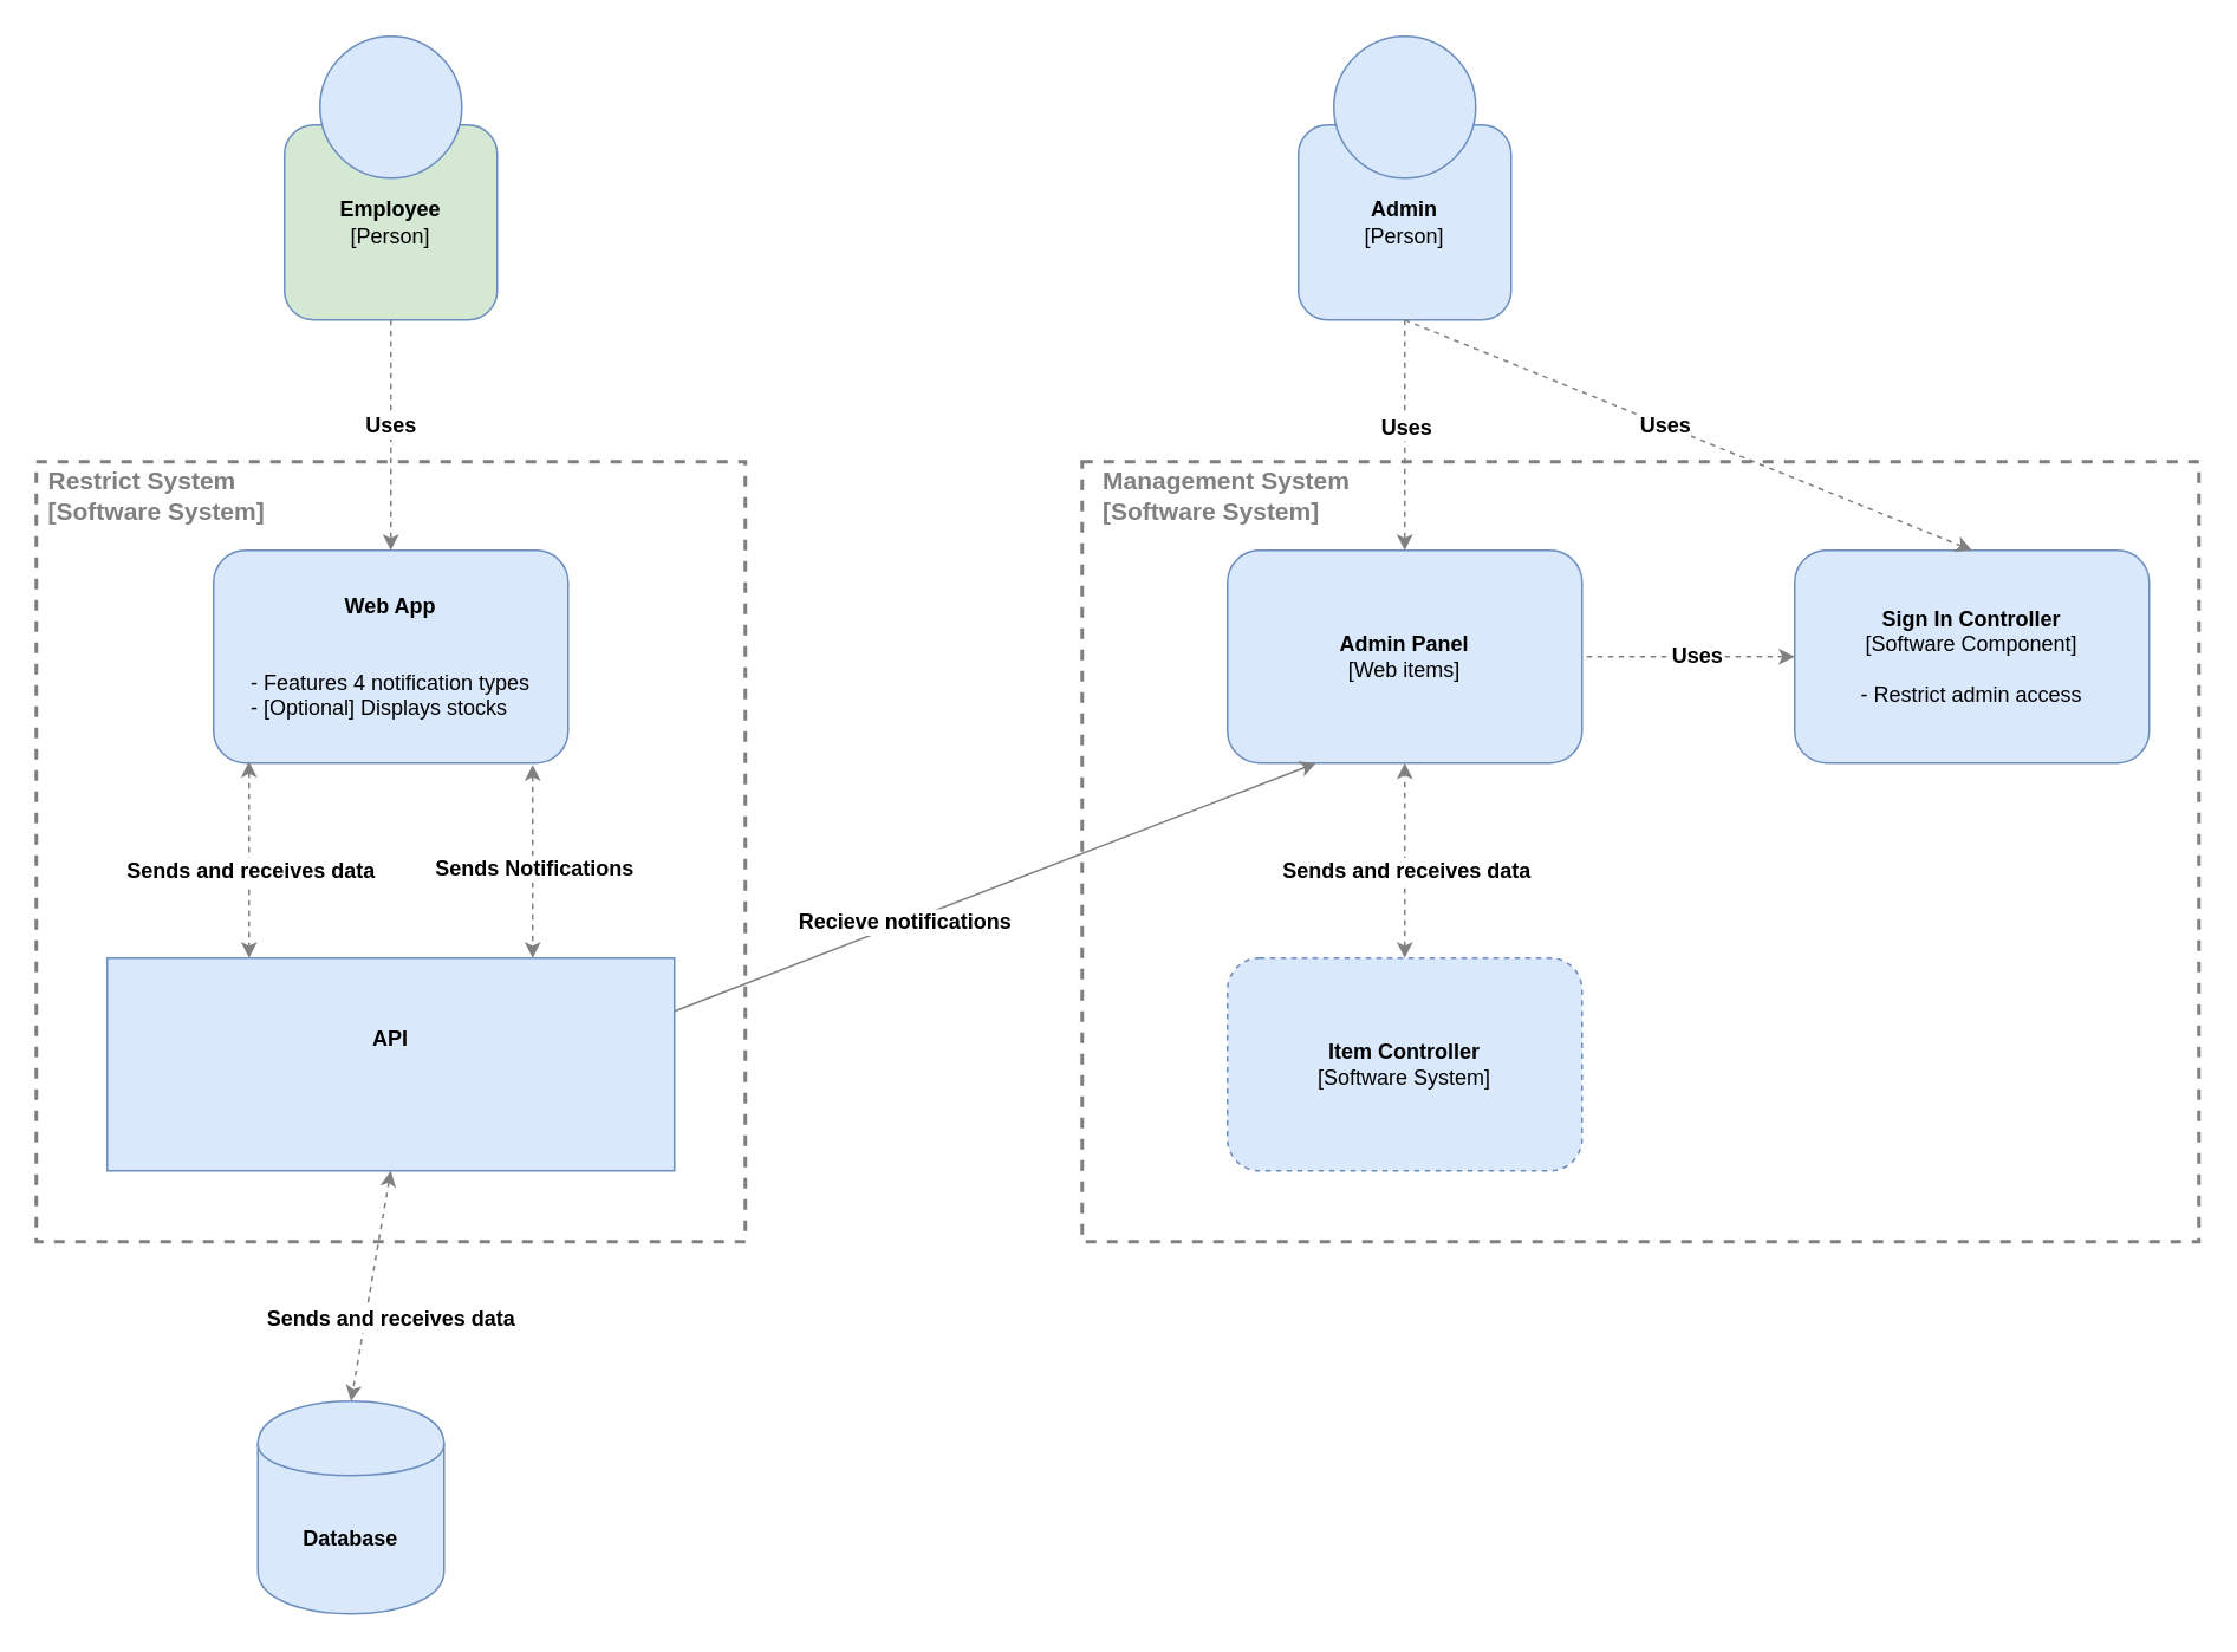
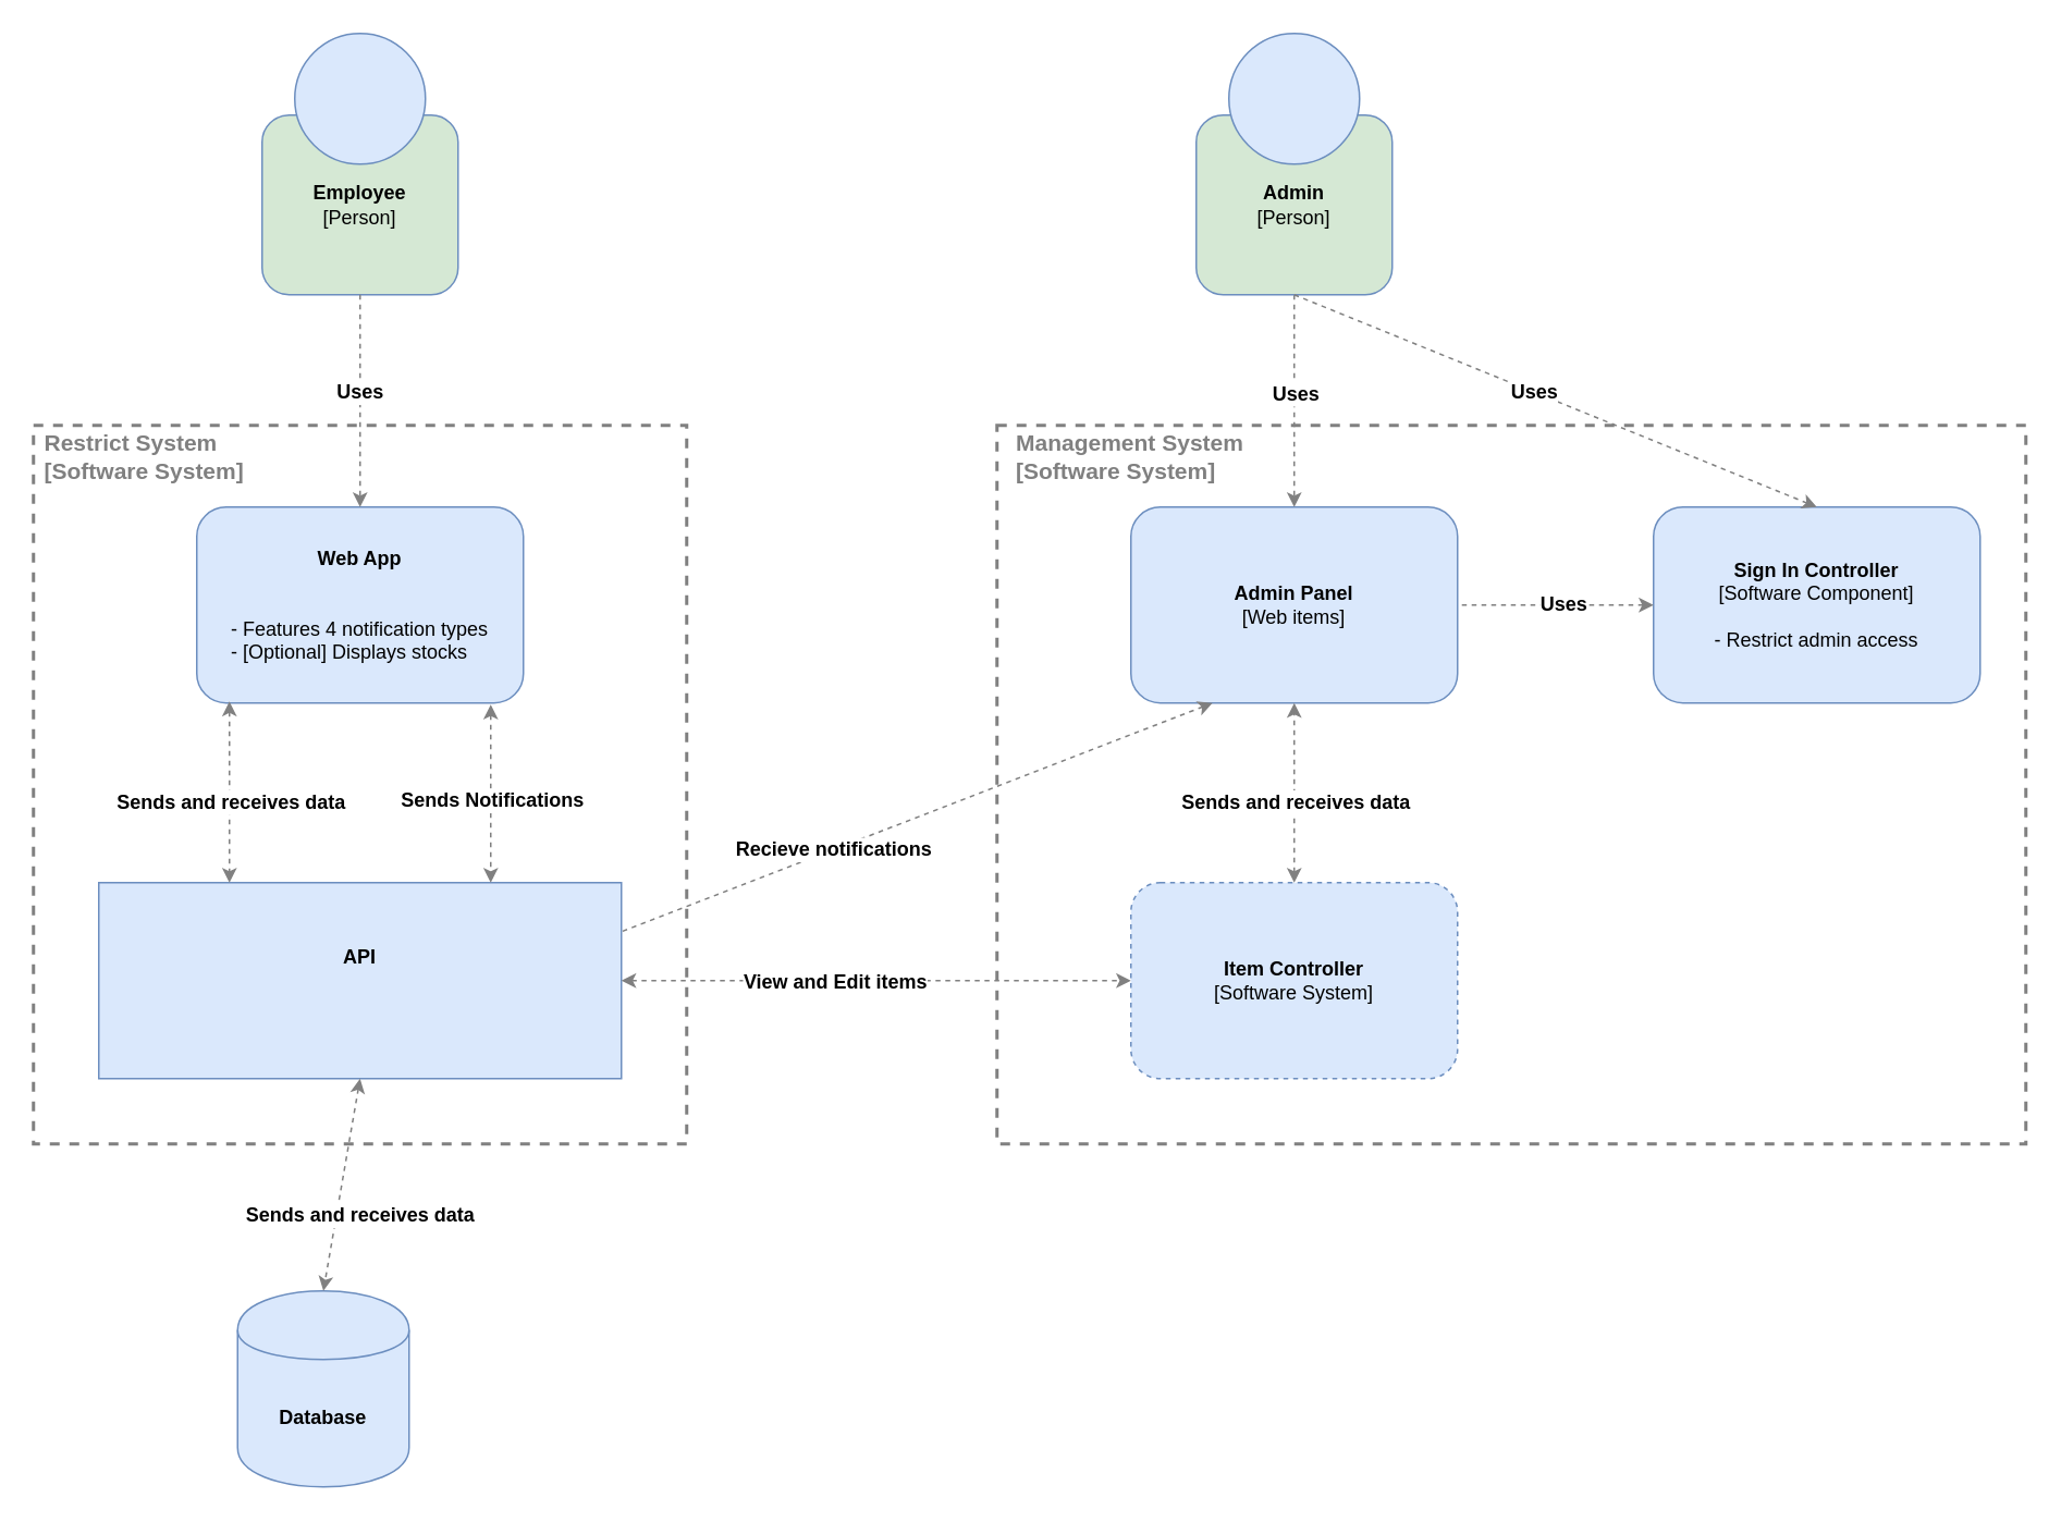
  <mxCell id="0" />
  <mxCell id="1" parent="0" />
  <mxCell id="2" value="" style="rounded=0;whiteSpace=wrap;html=1;strokeColor=#808080;strokeWidth=2;fillColor=none;dashed=1;" vertex="1" parent="1"><mxGeometry x="610" y="260" width="630" height="440" as="geometry" /></mxCell>
  <mxCell id="3" value="&lt;b&gt;Employee&lt;/b&gt;&lt;br&gt;[Person]&lt;br&gt;" style="rounded=1;whiteSpace=wrap;html=1;fillColor=#d5e8d4;strokeColor=#6c8ebf;" parent="1" vertex="1"><mxGeometry x="160" y="70" width="120" height="110" as="geometry" /></mxCell>
  <mxCell id="4" value="" style="ellipse;whiteSpace=wrap;html=1;aspect=fixed;fillColor=#dae8fc;strokeColor=#6c8ebf;" parent="1" vertex="1"><mxGeometry x="180" y="20" width="80" height="80" as="geometry" /></mxCell>
  <mxCell id="5" style="edgeStyle=orthogonalEdgeStyle;rounded=0;orthogonalLoop=1;jettySize=auto;html=1;exitX=0.5;exitY=1;exitDx=0;exitDy=0;entryX=0.5;entryY=0;entryDx=0;entryDy=0;dashed=1;startArrow=none;startFill=0;endArrow=classic;endFill=1;strokeColor=#808080;" edge="1" parent="1" source="7" target="21"><mxGeometry relative="1" as="geometry" /></mxCell>
  <mxCell id="6" value="&lt;b&gt;Uses&lt;/b&gt;" style="text;html=1;resizable=0;points=[];align=center;verticalAlign=middle;labelBackgroundColor=#ffffff;" vertex="1" connectable="0" parent="5"><mxGeometry x="0.25" y="-1" relative="1" as="geometry"><mxPoint x="1" y="-21" as="offset" /></mxGeometry></mxCell>
- <mxCell id="7" value="&lt;b&gt;Admin&lt;/b&gt;&lt;br&gt;[Person]&lt;br&gt;" style="rounded=1;whiteSpace=wrap;html=1;fillColor=#dae8fc;strokeColor=#6c8ebf;" parent="1" vertex="1"><mxGeometry x="732" y="70" width="120" height="110" as="geometry" /></mxCell>
+ <mxCell id="7" value="&lt;b&gt;Admin&lt;/b&gt;&lt;br&gt;[Person]&lt;br&gt;" style="rounded=1;whiteSpace=wrap;html=1;fillColor=#d5e8d4;strokeColor=#6c8ebf;" parent="1" vertex="1"><mxGeometry x="732" y="70" width="120" height="110" as="geometry" /></mxCell>
  <mxCell id="8" value="" style="ellipse;whiteSpace=wrap;html=1;aspect=fixed;fillColor=#dae8fc;strokeColor=#6c8ebf;" parent="1" vertex="1"><mxGeometry x="752" y="20" width="80" height="80" as="geometry" /></mxCell>
  <mxCell id="9" value="" style="rounded=0;whiteSpace=wrap;html=1;dashed=1;fillColor=none;strokeWidth=2;strokeColor=#808080;" vertex="1" parent="1"><mxGeometry x="20" y="260" width="400" height="440" as="geometry" /></mxCell>
  <mxCell id="10" value="&lt;b&gt;Web App&lt;/b&gt;&lt;br&gt;&lt;br&gt;&lt;br&gt;&lt;div style=&quot;text-align: left&quot;&gt;- Features 4 notification types&lt;/div&gt;&lt;div style=&quot;text-align: left&quot;&gt;- [Optional] Displays stocks&lt;/div&gt;" style="rounded=1;whiteSpace=wrap;html=1;fillColor=#dae8fc;strokeColor=#6c8ebf;" vertex="1" parent="1"><mxGeometry x="120" y="310" width="200" height="120" as="geometry" /></mxCell>
  <mxCell id="11" value="&lt;b&gt;API&lt;/b&gt;&lt;br&gt;&lt;br&gt;&lt;div style=&quot;text-align: left&quot;&gt;&lt;b&gt;&lt;br&gt;&lt;/b&gt;&lt;/div&gt;" style="whiteSpace=wrap;html=1;fillColor=#dae8fc;strokeColor=#6c8ebf;rounded=0;" vertex="1" parent="1"><mxGeometry x="60" y="540" width="320" height="120" as="geometry" /></mxCell>
  <mxCell id="12" value="&lt;b&gt;Database&lt;/b&gt;" style="shape=cylinder;whiteSpace=wrap;html=1;boundedLbl=1;backgroundOutline=1;rounded=0;strokeColor=#6c8ebf;strokeWidth=1;fillColor=#dae8fc;" vertex="1" parent="1"><mxGeometry x="145" y="790" width="105" height="120" as="geometry" /></mxCell>
  <mxCell id="13" value="&lt;b&gt;&lt;font style=&quot;font-size: 12px&quot;&gt;Uses&lt;/font&gt;&lt;/b&gt;" style="endArrow=classic;html=1;dashed=1;exitX=0.5;exitY=1;exitDx=0;exitDy=0;entryX=0.5;entryY=0;entryDx=0;entryDy=0;strokeColor=#808080;" edge="1" parent="1" source="3" target="10"><mxGeometry x="-0.077" width="50" height="50" relative="1" as="geometry"><mxPoint x="240" y="240" as="sourcePoint" /><mxPoint x="290" y="190" as="targetPoint" /><mxPoint as="offset" /></mxGeometry></mxCell>
  <mxCell id="14" value="" style="endArrow=classic;html=1;dashed=1;exitX=0.1;exitY=0.992;exitDx=0;exitDy=0;entryX=0.25;entryY=0;entryDx=0;entryDy=0;strokeColor=#808080;startArrow=classic;startFill=1;exitPerimeter=0;" edge="1" parent="1" source="10" target="11"><mxGeometry width="50" height="50" relative="1" as="geometry"><mxPoint x="150" y="190" as="sourcePoint" /><mxPoint x="150" y="310" as="targetPoint" /></mxGeometry></mxCell>
  <mxCell id="15" value="&lt;b&gt;Sends and&amp;nbsp;receives data&lt;/b&gt;" style="text;html=1;resizable=0;points=[];align=center;verticalAlign=middle;labelBackgroundColor=#ffffff;" vertex="1" connectable="0" parent="14"><mxGeometry x="0.218" y="1" relative="1" as="geometry"><mxPoint x="-1" y="-7" as="offset" /></mxGeometry></mxCell>
  <mxCell id="16" value="" style="endArrow=classic;html=1;dashed=1;exitX=0.5;exitY=1;exitDx=0;exitDy=0;entryX=0.5;entryY=0;entryDx=0;entryDy=0;strokeColor=#808080;startArrow=classic;startFill=1;" edge="1" parent="1" source="11" target="12"><mxGeometry width="50" height="50" relative="1" as="geometry"><mxPoint x="160" y="200" as="sourcePoint" /><mxPoint x="160" y="320" as="targetPoint" /></mxGeometry></mxCell>
  <mxCell id="17" value="&lt;b&gt;&lt;font color=&quot;#808080&quot; style=&quot;font-size: 14px&quot;&gt;Restrict System&lt;br&gt;[Software System]&lt;br&gt;&lt;/font&gt;&lt;/b&gt;" style="text;html=1;resizable=0;points=[];autosize=1;align=left;verticalAlign=top;spacingTop=-4;" vertex="1" parent="1"><mxGeometry x="25" y="260" width="150" height="30" as="geometry" /></mxCell>
  <mxCell id="18" value="&lt;b&gt;Sends and&amp;nbsp;receives data&lt;/b&gt;" style="text;html=1;resizable=0;points=[];align=center;verticalAlign=middle;labelBackgroundColor=#ffffff;" vertex="1" connectable="0" parent="1"><mxGeometry x="220" y="750" as="geometry"><mxPoint x="-1" y="-7" as="offset" /></mxGeometry></mxCell>
  <mxCell id="19" value="" style="endArrow=classic;html=1;dashed=1;exitX=0.9;exitY=1.008;exitDx=0;exitDy=0;entryX=0.75;entryY=0;entryDx=0;entryDy=0;strokeColor=#808080;startArrow=classic;startFill=1;exitPerimeter=0;" edge="1" parent="1" source="10" target="11"><mxGeometry width="50" height="50" relative="1" as="geometry"><mxPoint x="330" y="425" as="sourcePoint" /><mxPoint x="340" y="535" as="targetPoint" /></mxGeometry></mxCell>
  <mxCell id="20" value="&lt;b&gt;Sends Notifications&lt;/b&gt;" style="text;html=1;resizable=0;points=[];align=center;verticalAlign=middle;labelBackgroundColor=#ffffff;" vertex="1" connectable="0" parent="19"><mxGeometry x="0.218" y="1" relative="1" as="geometry"><mxPoint x="-1" y="-7" as="offset" /></mxGeometry></mxCell>
  <mxCell id="21" value="&lt;b&gt;Admin Panel&lt;br&gt;&lt;/b&gt;[Web items]&lt;br&gt;" style="rounded=1;whiteSpace=wrap;html=1;fillColor=#dae8fc;strokeColor=#6c8ebf;" vertex="1" parent="1"><mxGeometry x="692" y="310" width="200" height="120" as="geometry" /></mxCell>
- <mxCell id="22" value="&lt;b&gt;&lt;font style=&quot;font-size: 12px&quot;&gt;Recieve notifications&lt;/font&gt;&lt;/b&gt;" style="endArrow=none;html=1;dashed=0;strokeColor=#808080;exitX=0.25;exitY=1;exitDx=0;exitDy=0;entryX=1;entryY=0.25;entryDx=0;entryDy=0;startArrow=classic;startFill=1;endFill=0;" edge="1" parent="1" source="21" target="11"><mxGeometry x="0.282" width="50" height="50" relative="1" as="geometry"><mxPoint x="530" y="550" as="sourcePoint" /><mxPoint x="580" y="500" as="targetPoint" /><mxPoint as="offset" /></mxGeometry></mxCell>
+ <mxCell id="22" value="&lt;b&gt;&lt;font style=&quot;font-size: 12px&quot;&gt;Recieve notifications&lt;/font&gt;&lt;/b&gt;" style="endArrow=none;html=1;dashed=1;strokeColor=#808080;exitX=0.25;exitY=1;exitDx=0;exitDy=0;entryX=1;entryY=0.25;entryDx=0;entryDy=0;startArrow=classic;startFill=1;endFill=0;" edge="1" parent="1" source="21" target="11"><mxGeometry x="0.282" width="50" height="50" relative="1" as="geometry"><mxPoint x="530" y="550" as="sourcePoint" /><mxPoint x="580" y="500" as="targetPoint" /><mxPoint as="offset" /></mxGeometry></mxCell>
+ <mxCell id="23" value="" style="endArrow=classic;startArrow=classic;html=1;dashed=1;strokeColor=#808080;entryX=0;entryY=0.5;entryDx=0;entryDy=0;exitX=1;exitY=0.5;exitDx=0;exitDy=0;" edge="1" parent="1" source="11" target="29"><mxGeometry width="50" height="50" relative="1" as="geometry"><mxPoint x="600" y="580" as="sourcePoint" /><mxPoint x="630" y="550" as="targetPoint" /><Array as="points" /></mxGeometry></mxCell>
+ <mxCell id="24" value="&lt;b&gt;View and Edit items&lt;/b&gt;" style="text;html=1;resizable=0;points=[];align=center;verticalAlign=middle;labelBackgroundColor=#ffffff;" vertex="1" connectable="0" parent="23"><mxGeometry x="0.1" y="35" relative="1" as="geometry"><mxPoint x="-42" y="35" as="offset" /></mxGeometry></mxCell>
  <mxCell id="25" value="&lt;b&gt;&lt;font color=&quot;#808080&quot; style=&quot;font-size: 14px&quot;&gt;Management System&lt;br&gt;[Software System]&lt;br&gt;&lt;/font&gt;&lt;/b&gt;" style="text;html=1;resizable=0;points=[];autosize=1;align=left;verticalAlign=top;spacingTop=-4;" vertex="1" parent="1"><mxGeometry x="620" y="260" width="150" height="30" as="geometry" /></mxCell>
  <mxCell id="26" value="&lt;b&gt;Sign In Controller&lt;br&gt;&lt;/b&gt;[Software Component]&lt;br&gt;&lt;br&gt;&lt;div style=&quot;text-align: left&quot;&gt;- Restrict admin access&lt;/div&gt;" style="rounded=1;whiteSpace=wrap;html=1;fillColor=#dae8fc;strokeColor=#6c8ebf;" vertex="1" parent="1"><mxGeometry x="1012" y="310" width="200" height="120" as="geometry" /></mxCell>
  <mxCell id="27" value="&lt;b&gt;&lt;font style=&quot;font-size: 12px&quot;&gt;Uses&lt;/font&gt;&lt;/b&gt;" style="endArrow=classic;html=1;dashed=1;exitX=0.5;exitY=1;exitDx=0;exitDy=0;entryX=0.5;entryY=0;entryDx=0;entryDy=0;strokeColor=#808080;" edge="1" parent="1" source="7" target="26"><mxGeometry x="-0.077" width="50" height="50" relative="1" as="geometry"><mxPoint x="342" y="190" as="sourcePoint" /><mxPoint x="342" y="320" as="targetPoint" /><mxPoint as="offset" /></mxGeometry></mxCell>
  <mxCell id="28" value="&lt;b&gt;&lt;font style=&quot;font-size: 12px&quot;&gt;Uses&lt;/font&gt;&lt;/b&gt;" style="endArrow=none;html=1;dashed=1;exitX=0;exitY=0.5;exitDx=0;exitDy=0;entryX=1;entryY=0.5;entryDx=0;entryDy=0;strokeColor=#808080;startArrow=classic;startFill=1;endFill=0;" edge="1" parent="1" source="26" target="21"><mxGeometry x="-0.077" width="50" height="50" relative="1" as="geometry"><mxPoint x="822" y="480" as="sourcePoint" /><mxPoint x="1142" y="610" as="targetPoint" /><mxPoint as="offset" /></mxGeometry></mxCell>
  <mxCell id="29" value="&lt;b&gt;Item Controller&lt;br&gt;&lt;/b&gt;[Software System]&lt;br&gt;" style="rounded=1;whiteSpace=wrap;html=1;fillColor=#dae8fc;strokeColor=#6c8ebf;dashed=1;" vertex="1" parent="1"><mxGeometry x="692" y="540" width="200" height="120" as="geometry" /></mxCell>
  <mxCell id="30" value="" style="endArrow=classic;startArrow=classic;html=1;dashed=1;strokeColor=#808080;entryX=0.5;entryY=1;entryDx=0;entryDy=0;exitX=0.5;exitY=0;exitDx=0;exitDy=0;" edge="1" parent="1" source="29" target="21"><mxGeometry width="50" height="50" relative="1" as="geometry"><mxPoint x="912" y="750" as="sourcePoint" /><mxPoint x="962" y="700" as="targetPoint" /></mxGeometry></mxCell>
  <mxCell id="31" value="&lt;b&gt;Sends and receives data&lt;/b&gt;" style="text;html=1;resizable=0;points=[];align=center;verticalAlign=middle;labelBackgroundColor=#ffffff;" vertex="1" connectable="0" parent="30"><mxGeometry x="-0.236" relative="1" as="geometry"><mxPoint y="-8" as="offset" /></mxGeometry></mxCell>
